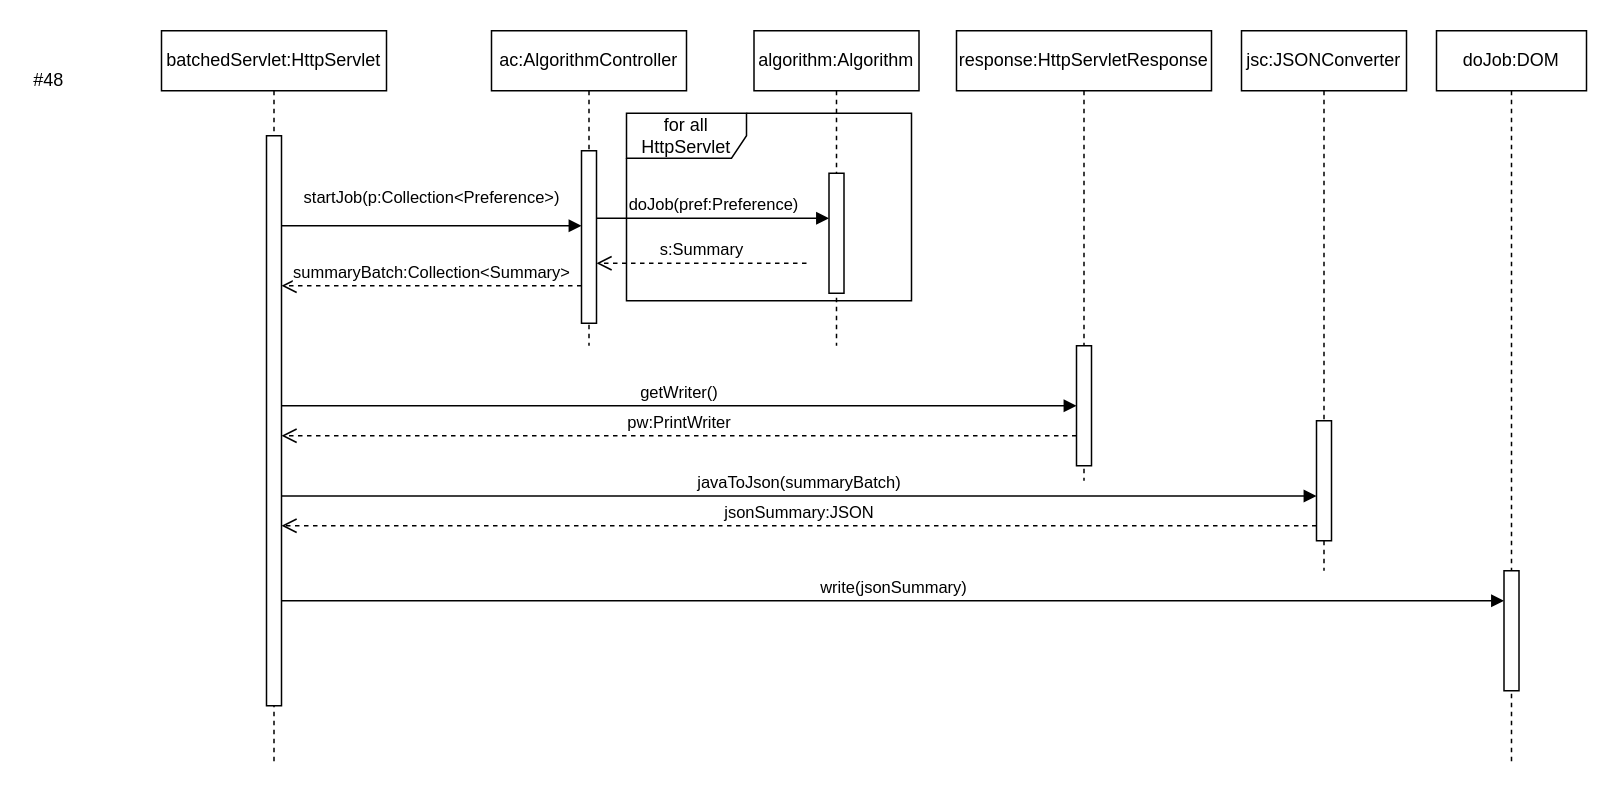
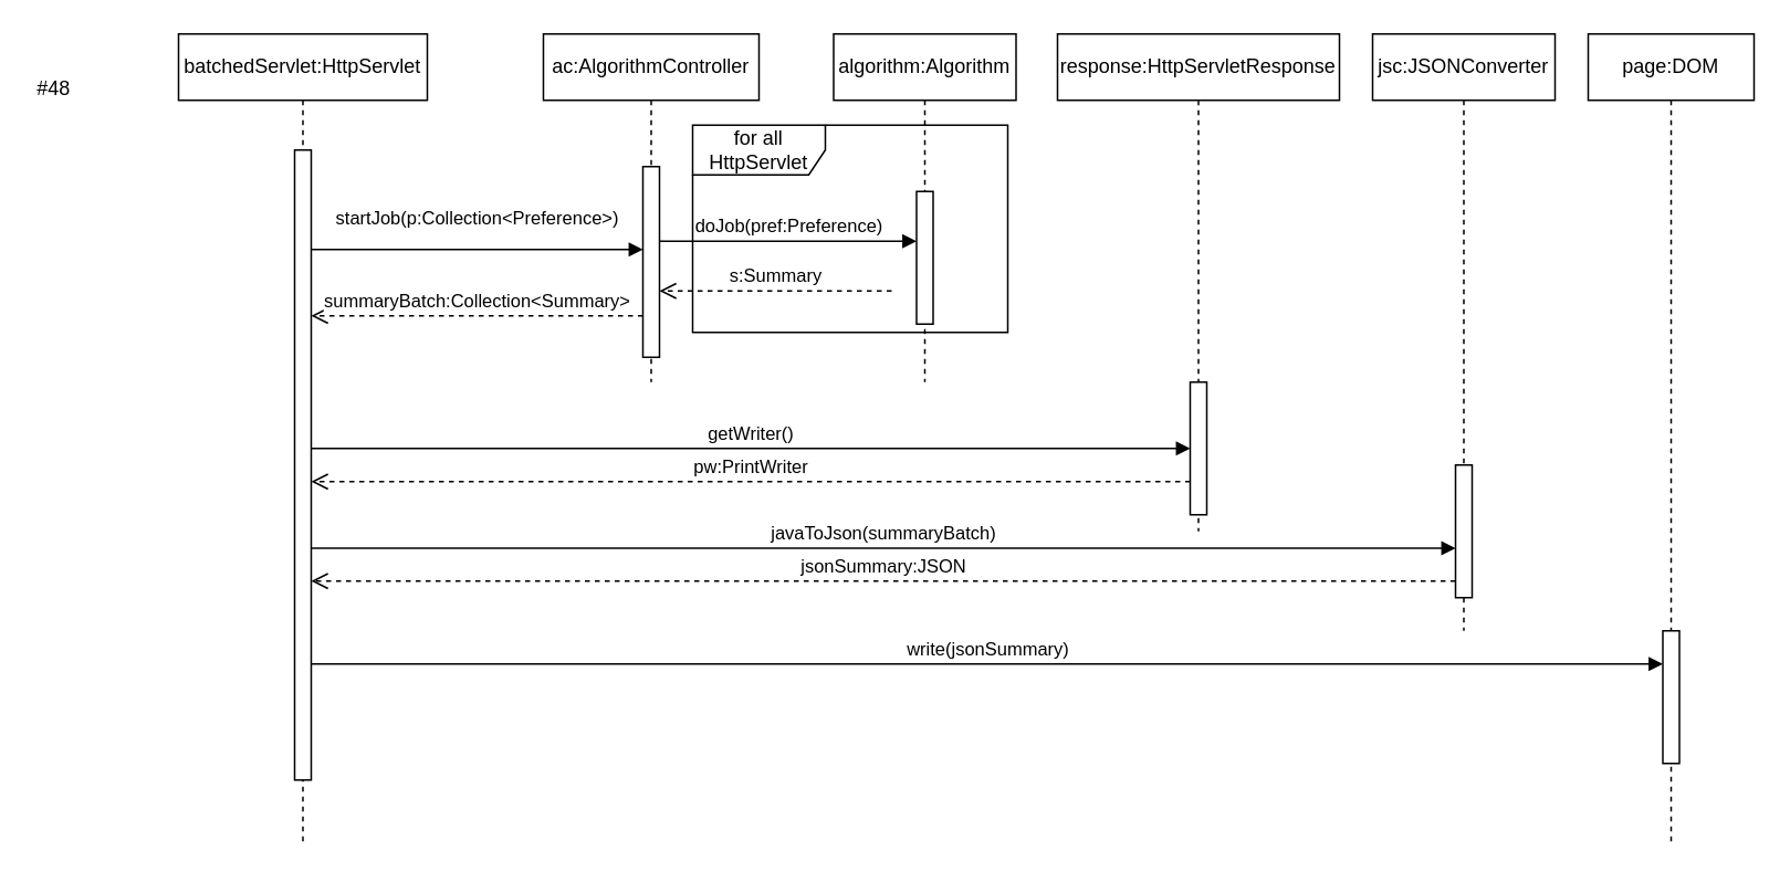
  <mxCell id="0" />
  <mxCell id="1" parent="0" />
  <mxCell id="2" value="batchedServlet:HttpServlet" style="shape=umlLifeline;perimeter=lifelinePerimeter;whiteSpace=wrap;html=1;container=1;collapsible=0;recursiveResize=0;outlineConnect=0;" vertex="1" parent="1"><mxGeometry x="107" y="20" width="150" height="490" as="geometry" /></mxCell>
  <mxCell id="3" value="" style="html=1;points=[];perimeter=orthogonalPerimeter;" vertex="1" parent="2"><mxGeometry x="70" y="70" width="10" height="380" as="geometry" /></mxCell>
  <mxCell id="4" value="getWriter()" style="html=1;verticalAlign=bottom;endArrow=block;" edge="1" parent="2" target="17"><mxGeometry width="80" relative="1" as="geometry"><mxPoint x="80" y="250" as="sourcePoint" /><mxPoint x="160" y="250" as="targetPoint" /></mxGeometry></mxCell>
  <mxCell id="5" value="write(jsonSummary)" style="html=1;verticalAlign=bottom;endArrow=block;" edge="1" parent="2" target="24"><mxGeometry width="80" relative="1" as="geometry"><mxPoint x="80" y="380" as="sourcePoint" /><mxPoint x="150" y="380" as="targetPoint" /></mxGeometry></mxCell>
  <mxCell id="6" value="ac:AlgorithmController&lt;br&gt;" style="shape=umlLifeline;perimeter=lifelinePerimeter;whiteSpace=wrap;html=1;container=1;collapsible=0;recursiveResize=0;outlineConnect=0;" vertex="1" parent="1"><mxGeometry x="327" y="20" width="130" height="210" as="geometry" /></mxCell>
  <mxCell id="7" value="" style="html=1;points=[];perimeter=orthogonalPerimeter;" vertex="1" parent="6"><mxGeometry x="60" y="80" width="10" height="115" as="geometry" /></mxCell>
  <mxCell id="8" value="doJob(pref:Preference)" style="html=1;verticalAlign=bottom;endArrow=block;" edge="1" parent="6" target="11"><mxGeometry width="80" relative="1" as="geometry"><mxPoint x="70" y="125" as="sourcePoint" /><mxPoint x="150" y="125" as="targetPoint" /></mxGeometry></mxCell>
  <mxCell id="9" value="startJob(p:Collection&amp;lt;Preference&amp;gt;)" style="html=1;verticalAlign=bottom;endArrow=block;" edge="1" parent="1" source="3" target="7"><mxGeometry y="10" width="80" relative="1" as="geometry"><mxPoint x="207" y="134.5" as="sourcePoint" /><mxPoint x="287" y="134.5" as="targetPoint" /><Array as="points"><mxPoint x="287" y="150" /></Array><mxPoint as="offset" /></mxGeometry></mxCell>
  <mxCell id="10" value="algorithm:Algorithm" style="shape=umlLifeline;perimeter=lifelinePerimeter;whiteSpace=wrap;html=1;container=1;collapsible=0;recursiveResize=0;outlineConnect=0;" vertex="1" parent="1"><mxGeometry x="502" y="20" width="110" height="210" as="geometry" /></mxCell>
  <mxCell id="11" value="" style="html=1;points=[];perimeter=orthogonalPerimeter;" vertex="1" parent="10"><mxGeometry x="50" y="95" width="10" height="80" as="geometry" /></mxCell>
  <mxCell id="12" value="for all HttpServlet" style="shape=umlFrame;whiteSpace=wrap;html=1;width=80;height=30;" vertex="1" parent="1"><mxGeometry x="417" y="75" width="190" height="125" as="geometry" /></mxCell>
  <mxCell id="13" value="#48" style="text;html=1;resizable=0;points=[];autosize=1;align=left;verticalAlign=top;spacingTop=-4;" vertex="1" parent="1"><mxGeometry x="20" y="43" width="40" height="20" as="geometry" /></mxCell>
  <mxCell id="14" value="s:Summary" style="html=1;verticalAlign=bottom;endArrow=open;dashed=1;endSize=8;" edge="1" parent="1" target="7"><mxGeometry relative="1" as="geometry"><mxPoint x="537" y="175" as="sourcePoint" /><mxPoint x="457" y="175" as="targetPoint" /></mxGeometry></mxCell>
  <mxCell id="15" value="summaryBatch:Collection&amp;lt;Summary&amp;gt;" style="html=1;verticalAlign=bottom;endArrow=open;dashed=1;endSize=8;" edge="1" parent="1" source="7" target="3"><mxGeometry relative="1" as="geometry"><mxPoint x="387" y="175" as="sourcePoint" /><mxPoint x="307" y="175" as="targetPoint" /><Array as="points"><mxPoint x="287" y="190" /></Array></mxGeometry></mxCell>
  <mxCell id="16" value="response:HttpServletResponse" style="shape=umlLifeline;perimeter=lifelinePerimeter;whiteSpace=wrap;html=1;container=1;collapsible=0;recursiveResize=0;outlineConnect=0;" vertex="1" parent="1"><mxGeometry x="637" y="20" width="170" height="300" as="geometry" /></mxCell>
  <mxCell id="17" value="" style="html=1;points=[];perimeter=orthogonalPerimeter;" vertex="1" parent="16"><mxGeometry x="80" y="210" width="10" height="80" as="geometry" /></mxCell>
  <mxCell id="18" value="pw:PrintWriter" style="html=1;verticalAlign=bottom;endArrow=open;dashed=1;endSize=8;" edge="1" parent="16" target="3"><mxGeometry relative="1" as="geometry"><mxPoint x="80" y="270" as="sourcePoint" /><mxPoint y="270" as="targetPoint" /></mxGeometry></mxCell>
  <mxCell id="19" value="jsc:JSONConverter" style="shape=umlLifeline;perimeter=lifelinePerimeter;whiteSpace=wrap;html=1;container=1;collapsible=0;recursiveResize=0;outlineConnect=0;" vertex="1" parent="1"><mxGeometry x="827" y="20" width="110" height="360" as="geometry" /></mxCell>
  <mxCell id="20" value="" style="html=1;points=[];perimeter=orthogonalPerimeter;" vertex="1" parent="19"><mxGeometry x="50" y="260" width="10" height="80" as="geometry" /></mxCell>
  <mxCell id="21" value="jsonSummary:JSON" style="html=1;verticalAlign=bottom;endArrow=open;dashed=1;endSize=8;" edge="1" parent="1" target="3"><mxGeometry relative="1" as="geometry"><mxPoint x="877" y="350" as="sourcePoint" /><mxPoint x="802" y="350" as="targetPoint" /></mxGeometry></mxCell>
  <mxCell id="22" value="javaToJson(summaryBatch)" style="html=1;verticalAlign=bottom;endArrow=block;exitX=1;exitY=0.632;exitDx=0;exitDy=0;exitPerimeter=0;" edge="1" parent="1" source="3" target="20"><mxGeometry width="80" relative="1" as="geometry"><mxPoint x="207" y="330" as="sourcePoint" /><mxPoint x="262" y="330" as="targetPoint" /></mxGeometry></mxCell>
- <mxCell id="23" value="doJob:DOM" style="shape=umlLifeline;perimeter=lifelinePerimeter;whiteSpace=wrap;html=1;container=1;collapsible=0;recursiveResize=0;outlineConnect=0;" vertex="1" parent="1"><mxGeometry x="957" y="20" width="100" height="490" as="geometry" /></mxCell>
+ <mxCell id="23" value="page:DOM" style="shape=umlLifeline;perimeter=lifelinePerimeter;whiteSpace=wrap;html=1;container=1;collapsible=0;recursiveResize=0;outlineConnect=0;" vertex="1" parent="1"><mxGeometry x="957" y="20" width="100" height="490" as="geometry" /></mxCell>
  <mxCell id="24" value="" style="html=1;points=[];perimeter=orthogonalPerimeter;" vertex="1" parent="23"><mxGeometry x="45" y="360" width="10" height="80" as="geometry" /></mxCell>
